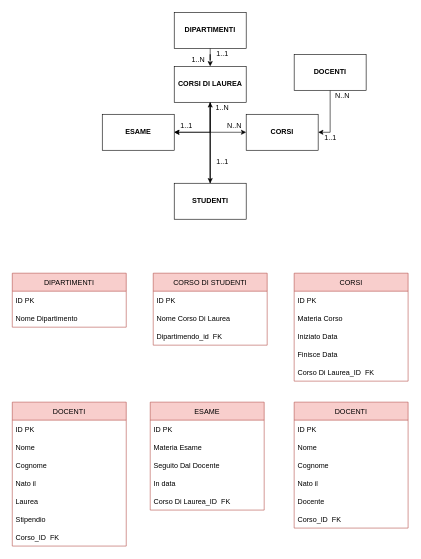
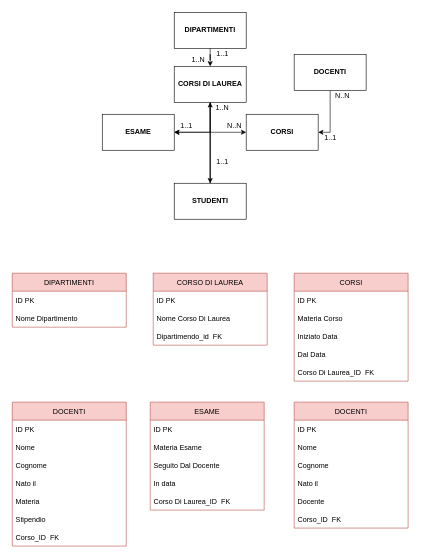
  <mxCell id="0" />
  <mxCell id="1" parent="0" />
  <mxCell id="2" style="edgeStyle=orthogonalEdgeStyle;rounded=0;orthogonalLoop=1;jettySize=auto;html=1;" edge="1" parent="1" source="3" target="7"><mxGeometry relative="1" as="geometry" /></mxCell>
  <mxCell id="3" value="&lt;b&gt;DIPARTIMENTI&lt;/b&gt;" style="rounded=0;whiteSpace=wrap;html=1;" vertex="1" parent="1"><mxGeometry x="290" y="20" width="120" height="60" as="geometry" /></mxCell>
  <mxCell id="4" style="edgeStyle=orthogonalEdgeStyle;rounded=0;orthogonalLoop=1;jettySize=auto;html=1;" edge="1" parent="1" source="7" target="12"><mxGeometry relative="1" as="geometry"><Array as="points"><mxPoint x="350" y="220" /><mxPoint x="350" y="220" /></Array></mxGeometry></mxCell>
  <mxCell id="5" style="edgeStyle=orthogonalEdgeStyle;rounded=0;orthogonalLoop=1;jettySize=auto;html=1;entryX=0;entryY=0.5;entryDx=0;entryDy=0;" edge="1" parent="1" source="7" target="13"><mxGeometry relative="1" as="geometry" /></mxCell>
  <mxCell id="6" style="edgeStyle=orthogonalEdgeStyle;rounded=0;orthogonalLoop=1;jettySize=auto;html=1;entryX=1;entryY=0.5;entryDx=0;entryDy=0;" edge="1" parent="1" source="7" target="14"><mxGeometry relative="1" as="geometry" /></mxCell>
  <mxCell id="7" value="&lt;b&gt;CORSI DI LAUREA&lt;/b&gt;&lt;span style=&quot;color: rgba(0 , 0 , 0 , 0) ; font-family: monospace ; font-size: 0px&quot;&gt;%3CmxGraphModel%3E%3Croot%3E%3CmxCell%20id%3D%220%22%2F%3E%3CmxCell%20id%3D%221%22%20parent%3D%220%22%2F%3E%3CmxCell%20id%3D%222%22%20value%3D%22%26lt%3Bb%26gt%3BDIPARTIMENTI%26lt%3B%2Fb%26gt%3B%22%20style%3D%22rounded%3D0%3BwhiteSpace%3Dwrap%3Bhtml%3D1%3B%22%20vertex%3D%221%22%20parent%3D%221%22%3E%3CmxGeometry%20x%3D%22100%22%20y%3D%22100%22%20width%3D%22120%22%20height%3D%2260%22%20as%3D%22geometry%22%2F%3E%3C%2FmxCell%3E%3C%2Froot%3E%3C%2FmxGraphModel%3E&lt;/span&gt;" style="rounded=0;whiteSpace=wrap;html=1;" vertex="1" parent="1"><mxGeometry x="290" y="110" width="120" height="60" as="geometry" /></mxCell>
  <mxCell id="8" style="edgeStyle=orthogonalEdgeStyle;rounded=0;orthogonalLoop=1;jettySize=auto;html=1;entryX=1;entryY=0.5;entryDx=0;entryDy=0;" edge="1" parent="1" source="9" target="13"><mxGeometry relative="1" as="geometry" /></mxCell>
  <mxCell id="9" value="&lt;b&gt;DOCENTI&lt;/b&gt;" style="rounded=0;whiteSpace=wrap;html=1;" vertex="1" parent="1"><mxGeometry x="490" y="90" width="120" height="60" as="geometry" /></mxCell>
  <mxCell id="10" style="edgeStyle=orthogonalEdgeStyle;rounded=0;orthogonalLoop=1;jettySize=auto;html=1;entryX=0.5;entryY=1;entryDx=0;entryDy=0;" edge="1" parent="1" source="12" target="7"><mxGeometry relative="1" as="geometry" /></mxCell>
  <mxCell id="11" style="edgeStyle=orthogonalEdgeStyle;rounded=0;orthogonalLoop=1;jettySize=auto;html=1;entryX=1;entryY=0.5;entryDx=0;entryDy=0;" edge="1" parent="1" source="12" target="14"><mxGeometry relative="1" as="geometry" /></mxCell>
  <mxCell id="12" value="&lt;b&gt;STUDENTI&lt;/b&gt;" style="rounded=0;whiteSpace=wrap;html=1;" vertex="1" parent="1"><mxGeometry x="290" y="305" width="120" height="60" as="geometry" /></mxCell>
  <mxCell id="13" value="&lt;b&gt;CORSI&lt;/b&gt;" style="rounded=0;whiteSpace=wrap;html=1;" vertex="1" parent="1"><mxGeometry x="410" y="190" width="120" height="60" as="geometry" /></mxCell>
  <mxCell id="14" value="&lt;b&gt;ESAME&lt;/b&gt;" style="rounded=0;whiteSpace=wrap;html=1;" vertex="1" parent="1"><mxGeometry x="170" y="190" width="120" height="60" as="geometry" /></mxCell>
  <mxCell id="15" value="N..N" style="text;html=1;align=center;verticalAlign=middle;resizable=0;points=[];autosize=1;strokeColor=none;fillColor=none;" vertex="1" parent="1"><mxGeometry x="550" y="150" width="40" height="20" as="geometry" /></mxCell>
  <mxCell id="16" value="1..1" style="text;html=1;align=center;verticalAlign=middle;resizable=0;points=[];autosize=1;strokeColor=none;fillColor=none;" vertex="1" parent="1"><mxGeometry x="530" y="220" width="40" height="20" as="geometry" /></mxCell>
  <mxCell id="17" value="1..1" style="text;html=1;align=center;verticalAlign=middle;resizable=0;points=[];autosize=1;strokeColor=none;fillColor=none;" vertex="1" parent="1"><mxGeometry x="350" y="260" width="40" height="20" as="geometry" /></mxCell>
  <mxCell id="18" value="1..N" style="text;html=1;align=center;verticalAlign=middle;resizable=0;points=[];autosize=1;strokeColor=none;fillColor=none;" vertex="1" parent="1"><mxGeometry x="350" y="170" width="40" height="20" as="geometry" /></mxCell>
  <mxCell id="19" value="N..N" style="text;html=1;align=center;verticalAlign=middle;resizable=0;points=[];autosize=1;strokeColor=none;fillColor=none;" vertex="1" parent="1"><mxGeometry x="370" y="200" width="40" height="20" as="geometry" /></mxCell>
  <mxCell id="20" value="1..1" style="text;html=1;align=center;verticalAlign=middle;resizable=0;points=[];autosize=1;strokeColor=none;fillColor=none;" vertex="1" parent="1"><mxGeometry x="290" y="200" width="40" height="20" as="geometry" /></mxCell>
  <mxCell id="21" value="1..1" style="text;html=1;align=center;verticalAlign=middle;resizable=0;points=[];autosize=1;strokeColor=none;fillColor=none;" vertex="1" parent="1"><mxGeometry x="350" y="80" width="40" height="20" as="geometry" /></mxCell>
  <mxCell id="22" value="1..N" style="text;html=1;align=center;verticalAlign=middle;resizable=0;points=[];autosize=1;strokeColor=none;fillColor=none;" vertex="1" parent="1"><mxGeometry x="310" y="90" width="40" height="20" as="geometry" /></mxCell>
  <mxCell id="23" value="DIPARTIMENTI" style="swimlane;fontStyle=0;childLayout=stackLayout;horizontal=1;startSize=30;horizontalStack=0;resizeParent=1;resizeParentMax=0;resizeLast=0;collapsible=1;marginBottom=0;fillColor=#f8cecc;strokeColor=#b85450;" vertex="1" parent="1"><mxGeometry x="20" y="455" width="190" height="90" as="geometry" /></mxCell>
  <mxCell id="24" value="ID PK" style="text;strokeColor=none;fillColor=none;align=left;verticalAlign=middle;spacingLeft=4;spacingRight=4;overflow=hidden;points=[[0,0.5],[1,0.5]];portConstraint=eastwest;rotatable=0;strokeWidth=15;" vertex="1" parent="23"><mxGeometry y="30" width="190" height="30" as="geometry" /></mxCell>
  <mxCell id="25" value="Nome Dipartimento" style="text;strokeColor=none;fillColor=none;align=left;verticalAlign=middle;spacingLeft=4;spacingRight=4;overflow=hidden;points=[[0,0.5],[1,0.5]];portConstraint=eastwest;rotatable=0;" vertex="1" parent="23"><mxGeometry y="60" width="190" height="30" as="geometry" /></mxCell>
- <mxCell id="26" value="CORSO DI STUDENTI" style="swimlane;fontStyle=0;childLayout=stackLayout;horizontal=1;startSize=30;horizontalStack=0;resizeParent=1;resizeParentMax=0;resizeLast=0;collapsible=1;marginBottom=0;fillColor=#f8cecc;strokeColor=#b85450;" vertex="1" parent="1"><mxGeometry x="255" y="455" width="190" height="120" as="geometry" /></mxCell>
+ <mxCell id="26" value="CORSO DI LAUREA" style="swimlane;fontStyle=0;childLayout=stackLayout;horizontal=1;startSize=30;horizontalStack=0;resizeParent=1;resizeParentMax=0;resizeLast=0;collapsible=1;marginBottom=0;fillColor=#f8cecc;strokeColor=#b85450;" vertex="1" parent="1"><mxGeometry x="255" y="455" width="190" height="120" as="geometry" /></mxCell>
  <mxCell id="27" value="ID PK" style="text;strokeColor=none;fillColor=none;align=left;verticalAlign=middle;spacingLeft=4;spacingRight=4;overflow=hidden;points=[[0,0.5],[1,0.5]];portConstraint=eastwest;rotatable=0;strokeWidth=15;" vertex="1" parent="26"><mxGeometry y="30" width="190" height="30" as="geometry" /></mxCell>
  <mxCell id="28" value="Nome Corso Di Laurea" style="text;strokeColor=none;fillColor=none;align=left;verticalAlign=middle;spacingLeft=4;spacingRight=4;overflow=hidden;points=[[0,0.5],[1,0.5]];portConstraint=eastwest;rotatable=0;" vertex="1" parent="26"><mxGeometry y="60" width="190" height="30" as="geometry" /></mxCell>
  <mxCell id="29" value="Dipartimendo_id  FK" style="text;strokeColor=none;fillColor=none;align=left;verticalAlign=middle;spacingLeft=4;spacingRight=4;overflow=hidden;points=[[0,0.5],[1,0.5]];portConstraint=eastwest;rotatable=0;" vertex="1" parent="26"><mxGeometry y="90" width="190" height="30" as="geometry" /></mxCell>
  <mxCell id="30" value="CORSI" style="swimlane;fontStyle=0;childLayout=stackLayout;horizontal=1;startSize=30;horizontalStack=0;resizeParent=1;resizeParentMax=0;resizeLast=0;collapsible=1;marginBottom=0;fillColor=#f8cecc;strokeColor=#b85450;" vertex="1" parent="1"><mxGeometry x="490" y="455" width="190" height="180" as="geometry" /></mxCell>
  <mxCell id="31" value="ID PK" style="text;strokeColor=none;fillColor=none;align=left;verticalAlign=middle;spacingLeft=4;spacingRight=4;overflow=hidden;points=[[0,0.5],[1,0.5]];portConstraint=eastwest;rotatable=0;strokeWidth=15;" vertex="1" parent="30"><mxGeometry y="30" width="190" height="30" as="geometry" /></mxCell>
  <mxCell id="32" value="Materia Corso" style="text;strokeColor=none;fillColor=none;align=left;verticalAlign=middle;spacingLeft=4;spacingRight=4;overflow=hidden;points=[[0,0.5],[1,0.5]];portConstraint=eastwest;rotatable=0;" vertex="1" parent="30"><mxGeometry y="60" width="190" height="30" as="geometry" /></mxCell>
  <mxCell id="33" value="Iniziato Data" style="text;strokeColor=none;fillColor=none;align=left;verticalAlign=middle;spacingLeft=4;spacingRight=4;overflow=hidden;points=[[0,0.5],[1,0.5]];portConstraint=eastwest;rotatable=0;" vertex="1" parent="30"><mxGeometry y="90" width="190" height="30" as="geometry" /></mxCell>
- <mxCell id="34" value="Finisce Data" style="text;strokeColor=none;fillColor=none;align=left;verticalAlign=middle;spacingLeft=4;spacingRight=4;overflow=hidden;points=[[0,0.5],[1,0.5]];portConstraint=eastwest;rotatable=0;" vertex="1" parent="30"><mxGeometry y="120" width="190" height="30" as="geometry" /></mxCell>
+ <mxCell id="34" value="Dal Data" style="text;strokeColor=none;fillColor=none;align=left;verticalAlign=middle;spacingLeft=4;spacingRight=4;overflow=hidden;points=[[0,0.5],[1,0.5]];portConstraint=eastwest;rotatable=0;" vertex="1" parent="30"><mxGeometry y="120" width="190" height="30" as="geometry" /></mxCell>
  <mxCell id="35" value="Corso Di Laurea_ID  FK" style="text;strokeColor=none;fillColor=none;align=left;verticalAlign=middle;spacingLeft=4;spacingRight=4;overflow=hidden;points=[[0,0.5],[1,0.5]];portConstraint=eastwest;rotatable=0;" vertex="1" parent="30"><mxGeometry y="150" width="190" height="30" as="geometry" /></mxCell>
  <mxCell id="36" value="DOCENTI" style="swimlane;fontStyle=0;childLayout=stackLayout;horizontal=1;startSize=30;horizontalStack=0;resizeParent=1;resizeParentMax=0;resizeLast=0;collapsible=1;marginBottom=0;fillColor=#f8cecc;strokeColor=#b85450;" vertex="1" parent="1"><mxGeometry x="20" y="670" width="190" height="240" as="geometry" /></mxCell>
  <mxCell id="37" value="ID PK" style="text;strokeColor=none;fillColor=none;align=left;verticalAlign=middle;spacingLeft=4;spacingRight=4;overflow=hidden;points=[[0,0.5],[1,0.5]];portConstraint=eastwest;rotatable=0;strokeWidth=15;" vertex="1" parent="36"><mxGeometry y="30" width="190" height="30" as="geometry" /></mxCell>
  <mxCell id="38" value="Nome" style="text;strokeColor=none;fillColor=none;align=left;verticalAlign=middle;spacingLeft=4;spacingRight=4;overflow=hidden;points=[[0,0.5],[1,0.5]];portConstraint=eastwest;rotatable=0;" vertex="1" parent="36"><mxGeometry y="60" width="190" height="30" as="geometry" /></mxCell>
  <mxCell id="39" value="Cognome" style="text;strokeColor=none;fillColor=none;align=left;verticalAlign=middle;spacingLeft=4;spacingRight=4;overflow=hidden;points=[[0,0.5],[1,0.5]];portConstraint=eastwest;rotatable=0;" vertex="1" parent="36"><mxGeometry y="90" width="190" height="30" as="geometry" /></mxCell>
  <mxCell id="40" value="Nato il" style="text;strokeColor=none;fillColor=none;align=left;verticalAlign=middle;spacingLeft=4;spacingRight=4;overflow=hidden;points=[[0,0.5],[1,0.5]];portConstraint=eastwest;rotatable=0;" vertex="1" parent="36"><mxGeometry y="120" width="190" height="30" as="geometry" /></mxCell>
- <mxCell id="41" value="Laurea" style="text;strokeColor=none;fillColor=none;align=left;verticalAlign=middle;spacingLeft=4;spacingRight=4;overflow=hidden;points=[[0,0.5],[1,0.5]];portConstraint=eastwest;rotatable=0;" vertex="1" parent="36"><mxGeometry y="150" width="190" height="30" as="geometry" /></mxCell>
+ <mxCell id="41" value="Materia" style="text;strokeColor=none;fillColor=none;align=left;verticalAlign=middle;spacingLeft=4;spacingRight=4;overflow=hidden;points=[[0,0.5],[1,0.5]];portConstraint=eastwest;rotatable=0;" vertex="1" parent="36"><mxGeometry y="150" width="190" height="30" as="geometry" /></mxCell>
  <mxCell id="42" value="Stipendio" style="text;strokeColor=none;fillColor=none;align=left;verticalAlign=middle;spacingLeft=4;spacingRight=4;overflow=hidden;points=[[0,0.5],[1,0.5]];portConstraint=eastwest;rotatable=0;" vertex="1" parent="36"><mxGeometry y="180" width="190" height="30" as="geometry" /></mxCell>
  <mxCell id="43" value="Corso_ID  FK" style="text;strokeColor=none;fillColor=none;align=left;verticalAlign=middle;spacingLeft=4;spacingRight=4;overflow=hidden;points=[[0,0.5],[1,0.5]];portConstraint=eastwest;rotatable=0;" vertex="1" parent="36"><mxGeometry y="210" width="190" height="30" as="geometry" /></mxCell>
  <mxCell id="44" value="DOCENTI" style="swimlane;fontStyle=0;childLayout=stackLayout;horizontal=1;startSize=30;horizontalStack=0;resizeParent=1;resizeParentMax=0;resizeLast=0;collapsible=1;marginBottom=0;fillColor=#f8cecc;strokeColor=#b85450;" vertex="1" parent="1"><mxGeometry x="490" y="670" width="190" height="210" as="geometry" /></mxCell>
  <mxCell id="45" value="ID PK" style="text;strokeColor=none;fillColor=none;align=left;verticalAlign=middle;spacingLeft=4;spacingRight=4;overflow=hidden;points=[[0,0.5],[1,0.5]];portConstraint=eastwest;rotatable=0;strokeWidth=15;" vertex="1" parent="44"><mxGeometry y="30" width="190" height="30" as="geometry" /></mxCell>
  <mxCell id="46" value="Nome" style="text;strokeColor=none;fillColor=none;align=left;verticalAlign=middle;spacingLeft=4;spacingRight=4;overflow=hidden;points=[[0,0.5],[1,0.5]];portConstraint=eastwest;rotatable=0;" vertex="1" parent="44"><mxGeometry y="60" width="190" height="30" as="geometry" /></mxCell>
  <mxCell id="47" value="Cognome" style="text;strokeColor=none;fillColor=none;align=left;verticalAlign=middle;spacingLeft=4;spacingRight=4;overflow=hidden;points=[[0,0.5],[1,0.5]];portConstraint=eastwest;rotatable=0;" vertex="1" parent="44"><mxGeometry y="90" width="190" height="30" as="geometry" /></mxCell>
  <mxCell id="48" value="Nato il" style="text;strokeColor=none;fillColor=none;align=left;verticalAlign=middle;spacingLeft=4;spacingRight=4;overflow=hidden;points=[[0,0.5],[1,0.5]];portConstraint=eastwest;rotatable=0;" vertex="1" parent="44"><mxGeometry y="120" width="190" height="30" as="geometry" /></mxCell>
  <mxCell id="49" value="Docente" style="text;strokeColor=none;fillColor=none;align=left;verticalAlign=middle;spacingLeft=4;spacingRight=4;overflow=hidden;points=[[0,0.5],[1,0.5]];portConstraint=eastwest;rotatable=0;" vertex="1" parent="44"><mxGeometry y="150" width="190" height="30" as="geometry" /></mxCell>
  <mxCell id="50" value="Corso_ID  FK" style="text;strokeColor=none;fillColor=none;align=left;verticalAlign=middle;spacingLeft=4;spacingRight=4;overflow=hidden;points=[[0,0.5],[1,0.5]];portConstraint=eastwest;rotatable=0;" vertex="1" parent="44"><mxGeometry y="180" width="190" height="30" as="geometry" /></mxCell>
  <mxCell id="51" value="ESAME" style="swimlane;fontStyle=0;childLayout=stackLayout;horizontal=1;startSize=30;horizontalStack=0;resizeParent=1;resizeParentMax=0;resizeLast=0;collapsible=1;marginBottom=0;fillColor=#f8cecc;strokeColor=#b85450;" vertex="1" parent="1"><mxGeometry x="250" y="670" width="190" height="180" as="geometry" /></mxCell>
  <mxCell id="52" value="ID PK" style="text;strokeColor=none;fillColor=none;align=left;verticalAlign=middle;spacingLeft=4;spacingRight=4;overflow=hidden;points=[[0,0.5],[1,0.5]];portConstraint=eastwest;rotatable=0;strokeWidth=15;" vertex="1" parent="51"><mxGeometry y="30" width="190" height="30" as="geometry" /></mxCell>
  <mxCell id="53" value="Materia Esame" style="text;strokeColor=none;fillColor=none;align=left;verticalAlign=middle;spacingLeft=4;spacingRight=4;overflow=hidden;points=[[0,0.5],[1,0.5]];portConstraint=eastwest;rotatable=0;" vertex="1" parent="51"><mxGeometry y="60" width="190" height="30" as="geometry" /></mxCell>
  <mxCell id="54" value="Seguito Dal Docente" style="text;strokeColor=none;fillColor=none;align=left;verticalAlign=middle;spacingLeft=4;spacingRight=4;overflow=hidden;points=[[0,0.5],[1,0.5]];portConstraint=eastwest;rotatable=0;" vertex="1" parent="51"><mxGeometry y="90" width="190" height="30" as="geometry" /></mxCell>
  <mxCell id="55" value="In data" style="text;strokeColor=none;fillColor=none;align=left;verticalAlign=middle;spacingLeft=4;spacingRight=4;overflow=hidden;points=[[0,0.5],[1,0.5]];portConstraint=eastwest;rotatable=0;" vertex="1" parent="51"><mxGeometry y="120" width="190" height="30" as="geometry" /></mxCell>
  <mxCell id="56" value="Corso Di Laurea_ID  FK" style="text;strokeColor=none;fillColor=none;align=left;verticalAlign=middle;spacingLeft=4;spacingRight=4;overflow=hidden;points=[[0,0.5],[1,0.5]];portConstraint=eastwest;rotatable=0;" vertex="1" parent="51"><mxGeometry y="150" width="190" height="30" as="geometry" /></mxCell>
